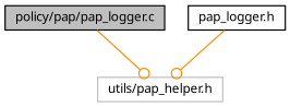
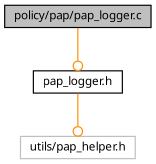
  digraph {
    fontname="Noto Sans"
    node [color=black fillcolor=white fontname="Noto Sans" fontsize=10 shape=record style=filled]
    edge [arrowhead=odot color=darkorange fontname="Noto Sans" fontsize=10 labelfontname=Helvetica labelfontsize=10 style=solid]
    n1 [fillcolor=grey75 fontcolor=black height=0.2 label="policy/pap/pap_logger.c" width=0.4]
    n2 [height=0.2 label="pap_logger.h" width=0.4]
    n3 [color=grey75 height=0.2 label="utils/pap_helper.h" width=0.4]
-   n1 -> n3
+   n1 -> n2
    n2 -> n3
  }
